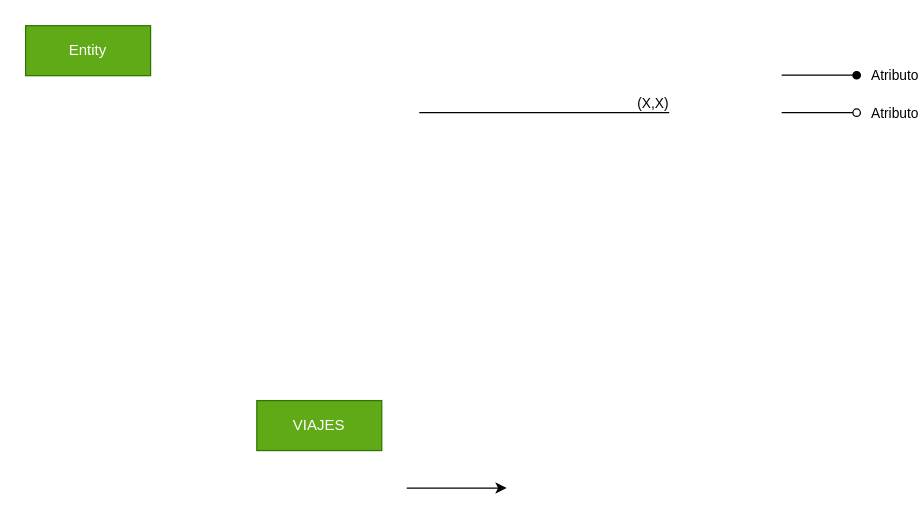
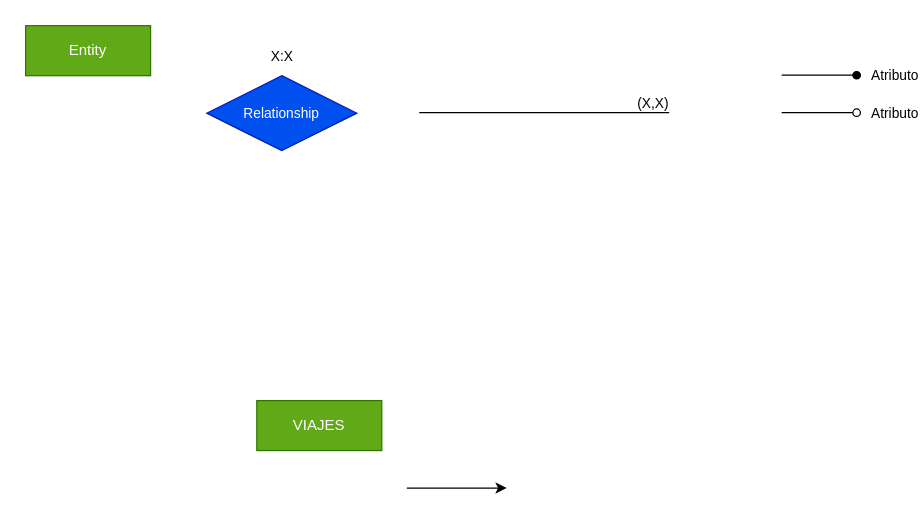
  <mxCell id="0" />
  <mxCell id="1" parent="0" />
  <mxCell id="2" value="Entity" style="whiteSpace=wrap;html=1;align=center;fillColor=#60a917;strokeColor=#2D7600;fontColor=#ffffff;" parent="1" vertex="1"><mxGeometry x="20" y="20" width="100" height="40" as="geometry" /></mxCell>
  <mxCell id="3" value="" style="endArrow=none;html=1;rounded=0;labelBackgroundColor=default;strokeColor=default;fontFamily=Helvetica;fontSize=11;fontColor=default;shape=connector;edgeStyle=orthogonalEdgeStyle;" parent="1" edge="1"><mxGeometry relative="1" as="geometry"><mxPoint x="335" y="89.5" as="sourcePoint" /><mxPoint x="535" y="89.5" as="targetPoint" /></mxGeometry></mxCell>
  <mxCell id="4" value="(X,X)" style="resizable=0;html=1;align=right;verticalAlign=bottom;fontFamily=Helvetica;fontSize=11;fontColor=default;" parent="3" connectable="0" vertex="1"><mxGeometry x="1" relative="1" as="geometry" /></mxCell>
  <mxCell id="5" value="VIAJES" style="whiteSpace=wrap;html=1;align=center;fillColor=#60a917;strokeColor=#2D7600;fontColor=#ffffff;" parent="1" vertex="1"><mxGeometry x="205" y="320" width="100" height="40" as="geometry" /></mxCell>
  <mxCell id="6" value="" style="endArrow=oval;html=1;rounded=0;labelBackgroundColor=default;strokeColor=default;fontFamily=Helvetica;fontSize=11;fontColor=default;shape=connector;endFill=1;" parent="1" edge="1"><mxGeometry relative="1" as="geometry"><mxPoint x="625" y="59.66" as="sourcePoint" /><mxPoint x="685" y="59.66" as="targetPoint" /></mxGeometry></mxCell>
  <mxCell id="7" value="Atributo" style="resizable=0;html=1;align=left;verticalAlign=middle;fontFamily=Helvetica;fontSize=11;fontColor=default;labelPosition=right;verticalLabelPosition=middle;" parent="6" connectable="0" vertex="1"><mxGeometry x="1" relative="1" as="geometry"><mxPoint x="10" as="offset" /></mxGeometry></mxCell>
  <mxCell id="8" value="" style="group" parent="1" vertex="1" connectable="0"><mxGeometry x="165" width="120" height="90" as="geometry" y="30" /></mxCell>
+ <mxCell id="9" value="Relationship" style="shape=rhombus;perimeter=rhombusPerimeter;whiteSpace=wrap;html=1;align=center;fontFamily=Helvetica;fontSize=11;fillColor=#0050ef;strokeColor=#001DBC;fontColor=#ffffff;" parent="8" vertex="1"><mxGeometry y="30" width="120" height="60" as="geometry" /></mxCell>
+ <mxCell id="10" value="X:X" style="text;html=1;align=center;verticalAlign=middle;resizable=0;points=[];autosize=1;strokeColor=none;fillColor=none;fontSize=11;fontFamily=Helvetica;fontColor=default;" parent="8" vertex="1"><mxGeometry x="40" width="40" height="30" as="geometry" /></mxCell>
  <mxCell id="11" value="" style="endArrow=oval;html=1;rounded=0;labelBackgroundColor=default;strokeColor=default;fontFamily=Helvetica;fontSize=11;fontColor=default;shape=connector;endFill=0;" parent="1" edge="1"><mxGeometry relative="1" as="geometry"><mxPoint x="625" y="89.66" as="sourcePoint" /><mxPoint x="685" y="89.66" as="targetPoint" /></mxGeometry></mxCell>
  <mxCell id="12" value="Atributo" style="resizable=0;html=1;align=left;verticalAlign=middle;fontFamily=Helvetica;fontSize=11;fontColor=default;labelPosition=right;verticalLabelPosition=middle;" parent="11" connectable="0" vertex="1"><mxGeometry x="1" relative="1" as="geometry"><mxPoint x="10" as="offset" /></mxGeometry></mxCell>
  <mxCell id="13" value="" style="edgeStyle=none;orthogonalLoop=1;jettySize=auto;html=1;" parent="1" edge="1"><mxGeometry width="80" relative="1" as="geometry"><mxPoint x="325" y="390" as="sourcePoint" /><mxPoint x="405" y="390" as="targetPoint" /><Array as="points" /></mxGeometry></mxCell>
